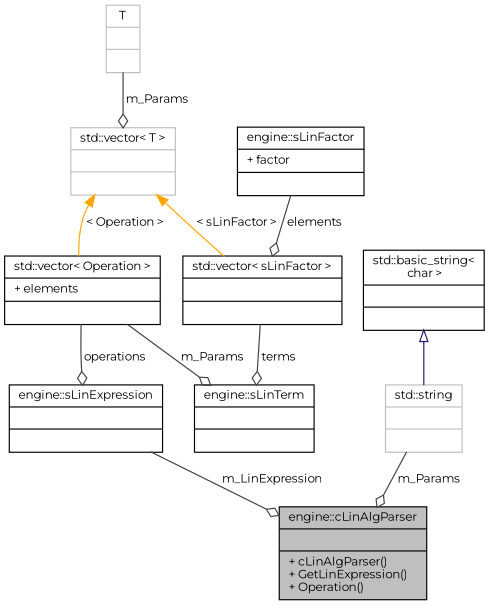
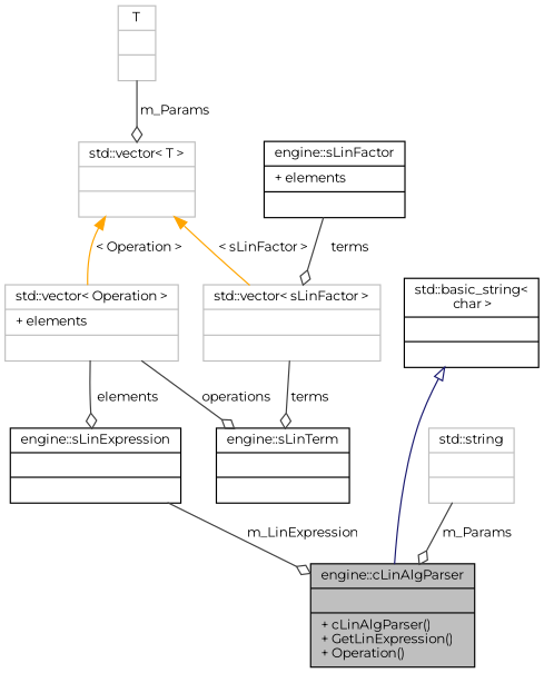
  digraph {
    fontname=Montserrat
    node [color=black fillcolor=white fontname=Montserrat fontsize=10 shape=record style=filled]
    edge [arrowhead=odiamond color=grey25 fontname=Montserrat fontsize=10 labelfontname=Helvetica labelfontsize=10 style=solid]
    n1 [fillcolor=grey75 fontcolor=black height=0.2 label="{engine::cLinAlgParser\n||+ cLinAlgParser()\l+ GetLinExpression()\l+ Operation()\l}" width=0.4]
    n2 [height=0.2 label="{engine::sLinExpression\n||}" width=0.4]
-   n3 [height=0.2 label="{std::vector\< Operation \>\n|+ elements\l|}" width=0.4]
+   n3 [color=grey75 height=0.2 label="{std::vector\< Operation \>\n|+ elements\l|}" width=0.4]
    n4 [height=0.2 label="{engine::sLinTerm\n||}" width=0.4]
    n5 [color=grey75 height=0.2 label="{std::vector\< T \>\n||}" width=0.4]
-   n6 [height=0.2 label="{std::vector\< sLinFactor \>\n||}" width=0.4]
+   n6 [color=grey75 height=0.2 label="{std::vector\< sLinFactor \>\n||}" width=0.4]
    n7 [color=grey75 height=0.2 label="{T\n||}" width=0.4]
-   n8 [height=0.2 label="{engine::sLinFactor\n|+ factor\l|}" width=0.4]
+   n8 [height=0.2 label="{engine::sLinFactor\n|+ elements\l|}" width=0.4]
    n9 [color=grey75 height=0.2 label="{std::string\n||}" width=0.4]
    n10 [height=0.2 label="{std::basic_string\<\l char \>\n||}" width=0.4]
    n2 -> n1 [label=" m_LinExpression"]
-   n3 -> n2 [label=" operations"]
-   n3 -> n4 [label=" m_Params"]
+   n3 -> n2 [label=" elements"]
+   n3 -> n4 [label=" operations"]
    n5 -> n3 [color=orange dir=back label=" \< Operation \>" arrowhead=""]
    n5 -> n6 [color=orange dir=back label=" \< sLinFactor \>" arrowhead=""]
    n6 -> n4 [label=" terms"]
    n7 -> n5 [label=" m_Params"]
-   n8 -> n6 [label=" elements"]
+   n8 -> n6 [label=" terms"]
    n9 -> n1 [label=" m_Params"]
-   n10 -> n9 [arrowtail=onormal color=midnightblue dir=back arrowhead=""]
+   n10 -> n1 [arrowtail=onormal color=midnightblue dir=back arrowhead=""]
  }
